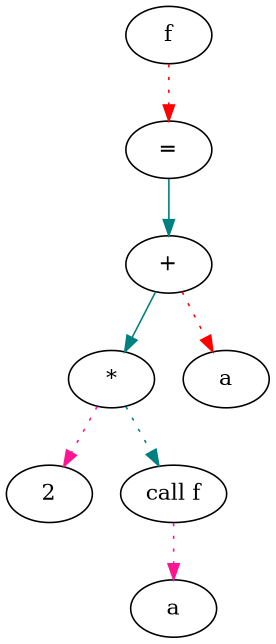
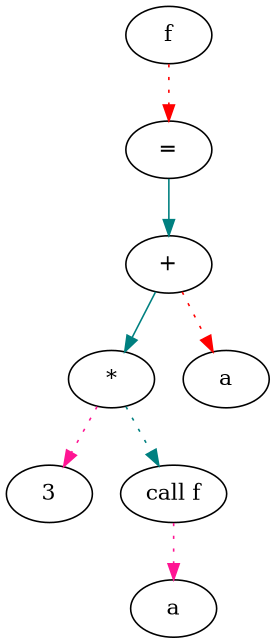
  digraph {
    edge [color=teal style=dotted]
    n1 [label=f]
    n2 [label="="]
    n3 [label="+"]
    n4 [label="*"]
    n5 [label=a]
-   n6 [label=2]
+   n6 [label=3]
    n7 [label="call f"]
    n8 [label=a]
    n1 -> n2 [color=red]
    n2 -> n3 [style=solid]
    n3 -> n4 [style=solid]
    n3 -> n5 [color=red]
    n4 -> n6 [color=deeppink]
    n4 -> n7
    n7 -> n8 [color=deeppink]
  }
